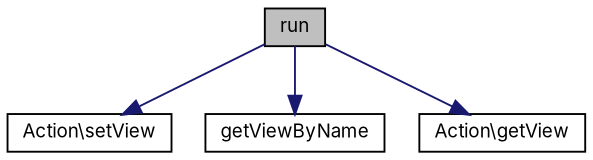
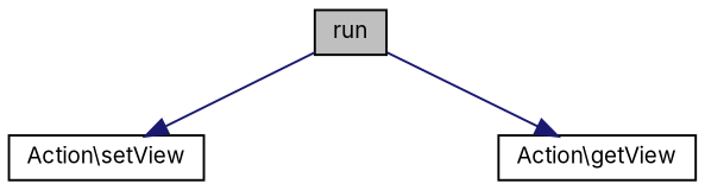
  digraph {
    rankdir=TB
    fontname=Inter
    node [color=black fillcolor=white fontname=Inter fontsize=10 shape=record style=filled]
    edge [color=midnightblue fontname=Inter fontsize=10 labelfontname=Helvetica labelfontsize=10 style=solid]
    n1 [fillcolor=grey75 fontcolor=black height=0.2 label=run width=0.4]
    n2 [height=0.2 label="Action\\setView" width=0.4]
-   n3 [height=0.2 label=getViewByName width=0.4]
    n4 [height=0.2 label="Action\\getView" width=0.4]
    n1 -> n2
-   n1 -> n3
    n1 -> n4
  }
